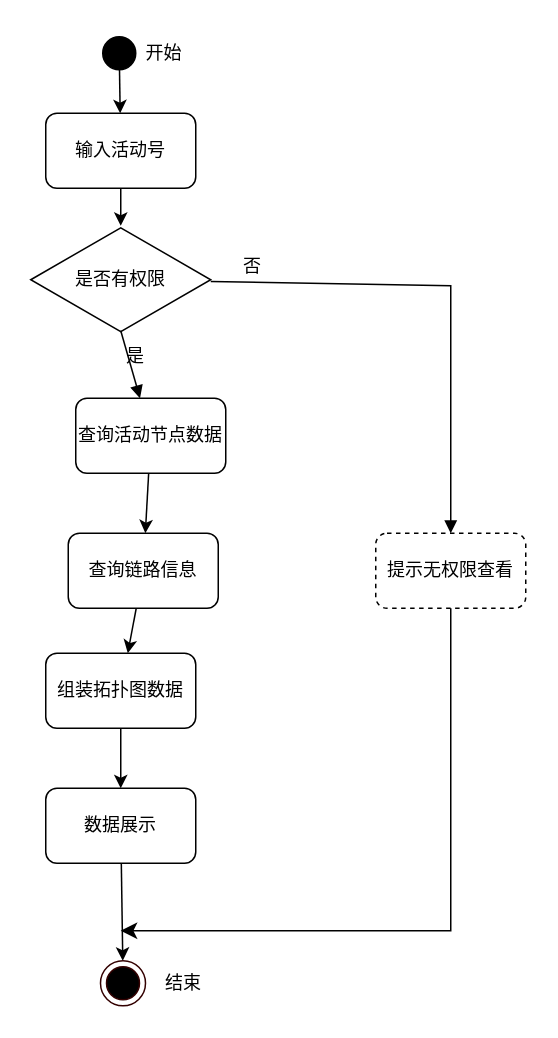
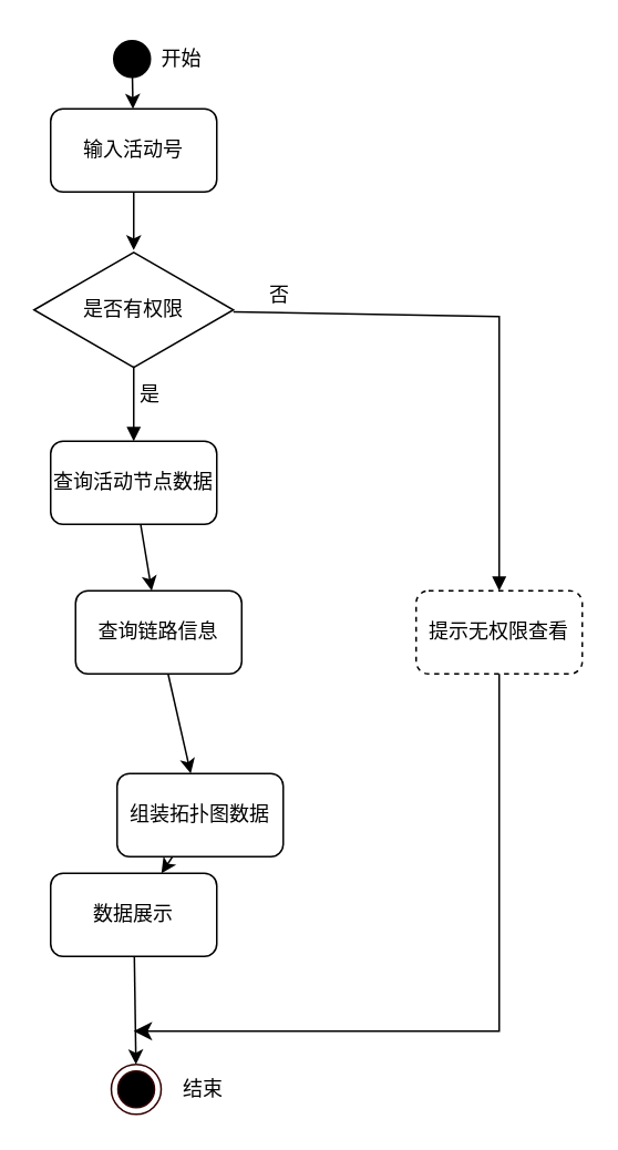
  <mxCell id="0" />
  <mxCell id="1" parent="0" />
- <mxCell id="2" value="输入活动号" style="rounded=1;whiteSpace=wrap;html=1;" vertex="1" parent="1"><mxGeometry x="30" y="75" width="100" height="50" as="geometry" /></mxCell>
+ <mxCell id="2" value="输入活动号" style="rounded=1;whiteSpace=wrap;html=1;" vertex="1" parent="1"><mxGeometry x="30" y="65" width="100" height="50" as="geometry" /></mxCell>
  <mxCell id="3" value="是否有权限" style="html=1;whiteSpace=wrap;aspect=fixed;shape=isoRectangle;" vertex="1" parent="1"><mxGeometry x="20" y="150" width="120" height="72" as="geometry" /></mxCell>
- <mxCell id="4" value="查询活动节点数据" style="rounded=1;whiteSpace=wrap;html=1;" vertex="1" parent="1"><mxGeometry x="50" y="265" width="100" height="50" as="geometry" /></mxCell>
+ <mxCell id="4" value="查询活动节点数据" style="rounded=1;whiteSpace=wrap;html=1;" vertex="1" parent="1"><mxGeometry x="30" y="265" width="100" height="50" as="geometry" /></mxCell>
  <mxCell id="5" value="查询链路信息" style="rounded=1;whiteSpace=wrap;html=1;" vertex="1" parent="1"><mxGeometry x="45" y="355" width="100" height="50" as="geometry" /></mxCell>
- <mxCell id="6" value="组装拓扑图数据" style="rounded=1;whiteSpace=wrap;html=1;" vertex="1" parent="1"><mxGeometry x="30" y="435" width="100" height="50" as="geometry" /></mxCell>
+ <mxCell id="6" value="组装拓扑图数据" style="rounded=1;whiteSpace=wrap;html=1;" vertex="1" parent="1"><mxGeometry x="70" y="465" width="100" height="50" as="geometry" /></mxCell>
  <mxCell id="7" value="数据展示" style="rounded=1;whiteSpace=wrap;html=1;" vertex="1" parent="1"><mxGeometry x="30" y="525" width="100" height="50" as="geometry" /></mxCell>
  <mxCell id="8" value="提示无权限查看" style="rounded=1;whiteSpace=wrap;html=1;dashed=1;" vertex="1" parent="1"><mxGeometry x="250" y="355" width="100" height="50" as="geometry" /></mxCell>
  <mxCell id="9" value="" style="endArrow=classic;html=1;rounded=0;exitX=0;exitY=0.5;exitDx=0;exitDy=0;" edge="1" parent="1" source="19" target="2"><mxGeometry width="50" height="50" relative="1" as="geometry"><mxPoint x="80" y="50" as="sourcePoint" /><mxPoint x="90" y="370" as="targetPoint" /></mxGeometry></mxCell>
  <mxCell id="10" value="" style="endArrow=classic;html=1;rounded=0;" edge="1" parent="1" source="6" target="7"><mxGeometry width="50" height="50" relative="1" as="geometry"><mxPoint x="210" y="490" as="sourcePoint" /><mxPoint x="90" y="170" as="targetPoint" /></mxGeometry></mxCell>
  <mxCell id="11" value="" style="endArrow=classic;html=1;rounded=0;" edge="1" parent="1" source="4" target="5"><mxGeometry width="50" height="50" relative="1" as="geometry"><mxPoint x="40" y="320" as="sourcePoint" /><mxPoint x="90" y="270" as="targetPoint" /></mxGeometry></mxCell>
  <mxCell id="12" value="" style="endArrow=classic;html=1;rounded=0;" edge="1" parent="1" source="5" target="6"><mxGeometry width="50" height="50" relative="1" as="geometry"><mxPoint x="40" y="320" as="sourcePoint" /><mxPoint x="90" y="270" as="targetPoint" /></mxGeometry></mxCell>
  <mxCell id="13" value="" style="html=1;verticalAlign=bottom;endArrow=block;rounded=0;" edge="1" parent="1" target="4"><mxGeometry x="0.022" width="80" relative="1" as="geometry"><mxPoint x="80" y="220" as="sourcePoint" /><mxPoint x="80" y="210" as="targetPoint" /><mxPoint as="offset" /></mxGeometry></mxCell>
  <mxCell id="14" value="" style="html=1;verticalAlign=bottom;endArrow=block;rounded=0;" edge="1" parent="1" source="3" target="8"><mxGeometry x="0.003" width="80" relative="1" as="geometry"><mxPoint x="350" y="180" as="sourcePoint" /><mxPoint x="100" y="190" as="targetPoint" /><Array as="points"><mxPoint x="300" y="190" /></Array><mxPoint as="offset" /></mxGeometry></mxCell>
  <mxCell id="15" value="" style="edgeStyle=elbowEdgeStyle;elbow=horizontal;endArrow=classic;html=1;curved=0;rounded=0;endSize=8;startSize=8;exitX=0.5;exitY=1;exitDx=0;exitDy=0;" edge="1" parent="1" source="8"><mxGeometry width="50" height="50" relative="1" as="geometry"><mxPoint x="40" y="480" as="sourcePoint" /><mxPoint x="80" y="620" as="targetPoint" /><Array as="points"><mxPoint x="300" y="500" /></Array></mxGeometry></mxCell>
  <mxCell id="16" value="" style="endArrow=classic;html=1;rounded=0;" edge="1" parent="1" source="7" target="20"><mxGeometry width="50" height="50" relative="1" as="geometry"><mxPoint x="40" y="480" as="sourcePoint" /><mxPoint x="80" y="610" as="targetPoint" /></mxGeometry></mxCell>
  <mxCell id="17" value="" style="endArrow=classic;html=1;rounded=0;" edge="1" parent="1" source="2" target="3"><mxGeometry width="50" height="50" relative="1" as="geometry"><mxPoint x="40" y="180" as="sourcePoint" /><mxPoint x="90" y="130" as="targetPoint" /></mxGeometry></mxCell>
  <mxCell id="18" value="" style="ellipse;shape=startState;fillColor=#000000;strokeColor=#000000;" vertex="1" parent="1"><mxGeometry x="64" y="20" width="30" height="30" as="geometry" /></mxCell>
  <mxCell id="19" value="开始" style="text;html=1;strokeColor=none;fillColor=none;align=center;verticalAlign=middle;whiteSpace=wrap;rounded=0;" vertex="1" parent="1"><mxGeometry x="79" y="20" width="60" height="30" as="geometry" /></mxCell>
  <mxCell id="20" value="" style="ellipse;shape=endState;fillColor=#000000;strokeColor=#330000;" vertex="1" parent="1"><mxGeometry x="66.5" y="640" width="30" height="30" as="geometry" /></mxCell>
  <mxCell id="21" value="结束" style="text;html=1;strokeColor=none;fillColor=none;align=center;verticalAlign=middle;whiteSpace=wrap;rounded=0;" vertex="1" parent="1"><mxGeometry x="91.5" y="640" width="60" height="30" as="geometry" /></mxCell>
  <mxCell id="22" value="是" style="text;html=1;strokeColor=none;fillColor=none;align=center;verticalAlign=middle;whiteSpace=wrap;rounded=0;" vertex="1" parent="1"><mxGeometry x="60" y="222" width="60" height="30" as="geometry" /></mxCell>
  <mxCell id="23" value="否" style="text;html=1;strokeColor=none;fillColor=none;align=center;verticalAlign=middle;whiteSpace=wrap;rounded=0;" vertex="1" parent="1"><mxGeometry x="138" y="162" width="60" height="30" as="geometry" /></mxCell>
